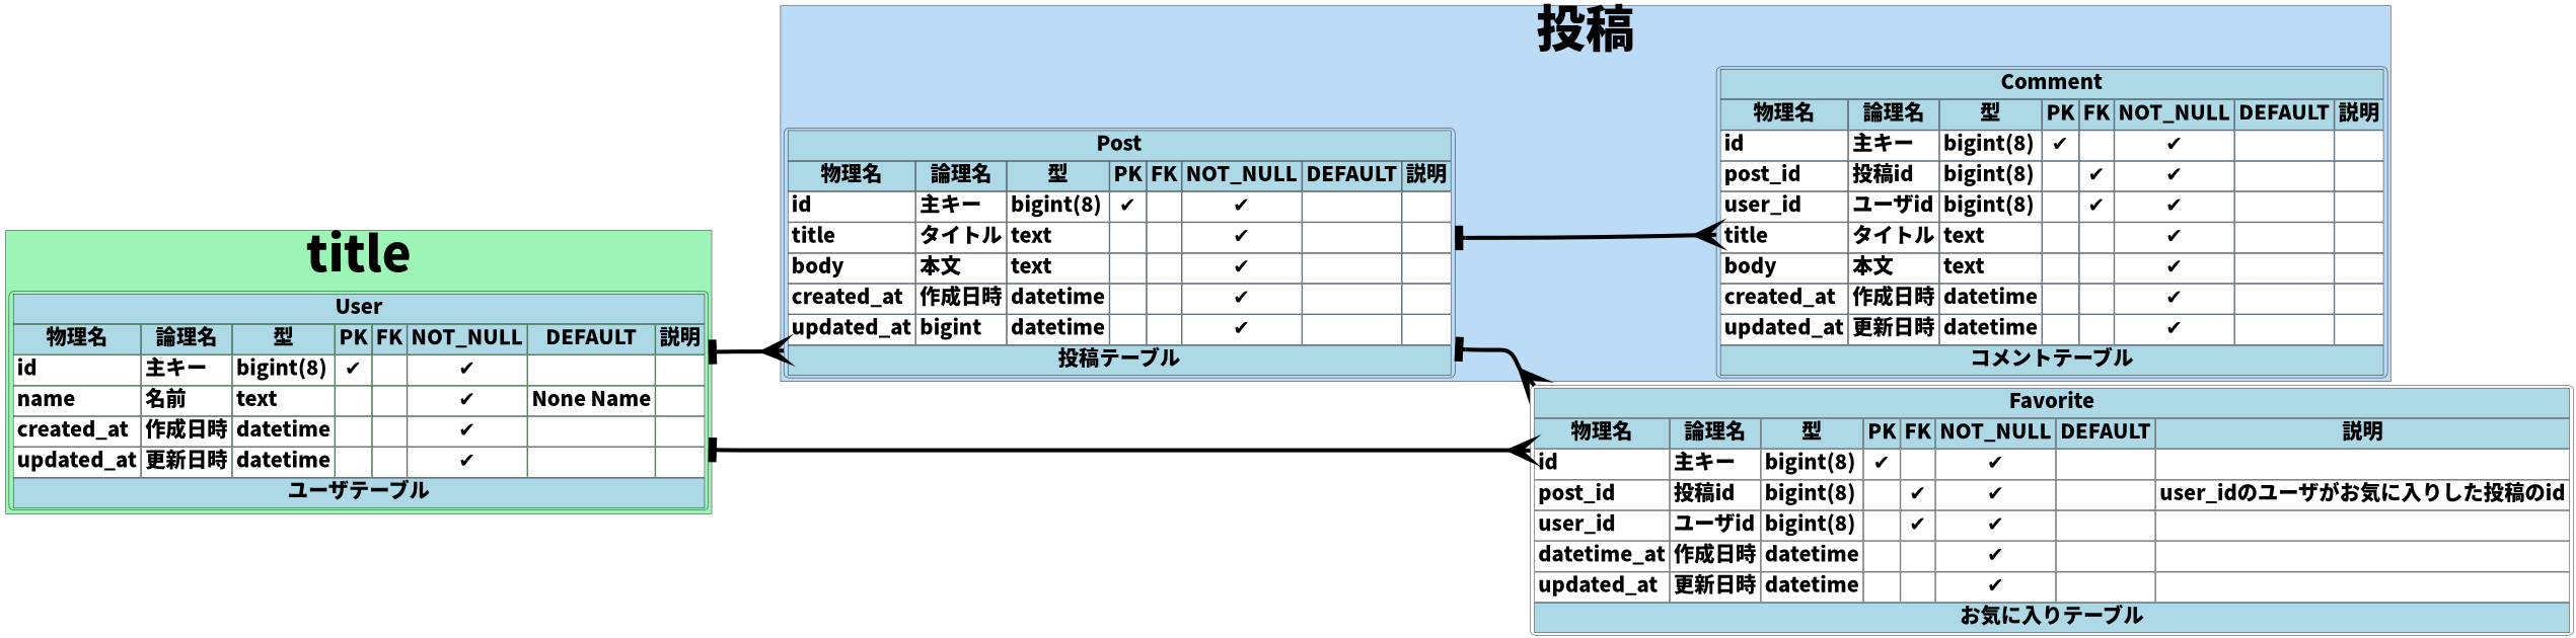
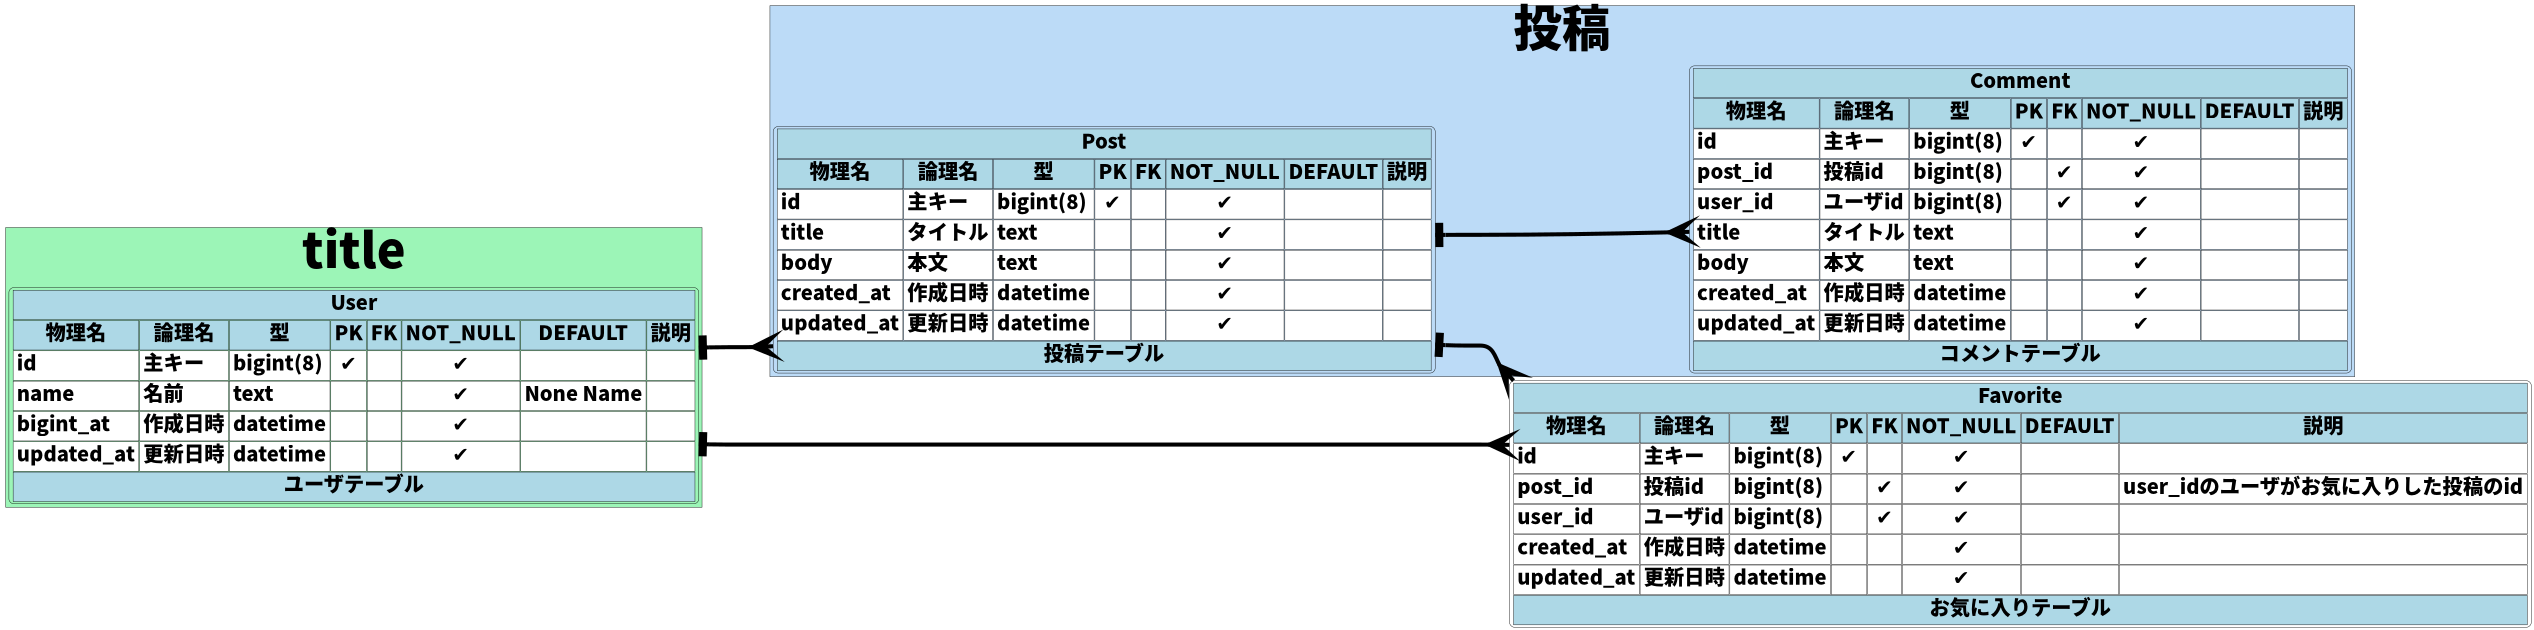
  digraph {
    rankdir=LR
    node [fontname="Noto Sans CJK JP Black" fontsize=50 shape=Mrecord]
    edge [arrowhead=crow arrowsize=5 arrowtail=tee dir=both minlen=5 penwidth=10]
-   n1 [label=<<table border='0' cellborder='1' cellpadding='8'><tr><td bgcolor='lightblue' colspan='8'>User</td></tr><tr><td bgcolor='lightblue'>物理名</td><td bgcolor='lightblue'>論理名</td><td bgcolor='lightblue'>型</td><td bgcolor='lightblue'>PK</td><td bgcolor='lightblue'>FK</td><td bgcolor='lightblue'>NOT_NULL</td><td bgcolor='lightblue'>DEFAULT</td><td bgcolor='lightblue'>説明</td></tr><tr><td bgcolor='white' align='left'>id</td><td bgcolor='white' align='left'>主キー</td><td bgcolor='white' align='left'>bigint(8)</td><td bgcolor='white' align='center'>✔︎</td><td bgcolor='white' align='center'></td><td bgcolor='white' align='center'>✔︎</td><td bgcolor='white' align='left'></td><td bgcolor='white' align='left'></td></tr><tr><td bgcolor='white' align='left'>name</td><td bgcolor='white' align='left'>名前</td><td bgcolor='white' align='left'>text</td><td bgcolor='white' align='center'></td><td bgcolor='white' align='center'></td><td bgcolor='white' align='center'>✔︎</td><td bgcolor='white' align='left'>None Name</td><td bgcolor='white' align='left'></td></tr><tr><td bgcolor='white' align='left'>created_at</td><td bgcolor='white' align='left'>作成日時</td><td bgcolor='white' align='left'>datetime</td><td bgcolor='white' align='center'></td><td bgcolor='white' align='center'></td><td bgcolor='white' align='center'>✔︎</td><td bgcolor='white' align='left'></td><td bgcolor='white' align='left'></td></tr><tr><td bgcolor='white' align='left'>updated_at</td><td bgcolor='white' align='left'>更新日時</td><td bgcolor='white' align='left'>datetime</td><td bgcolor='white' align='center'></td><td bgcolor='white' align='center'></td><td bgcolor='white' align='center'>✔︎</td><td bgcolor='white' align='left'></td><td bgcolor='white' align='left'></td></tr><tr><td bgcolor='lightblue' colspan='8'>ユーザテーブル</td></tr></table>>]
-   n2 [label=<<table border='0' cellborder='1' cellpadding='8'><tr><td bgcolor='lightblue' colspan='8'>Post</td></tr><tr><td bgcolor='lightblue'>物理名</td><td bgcolor='lightblue'>論理名</td><td bgcolor='lightblue'>型</td><td bgcolor='lightblue'>PK</td><td bgcolor='lightblue'>FK</td><td bgcolor='lightblue'>NOT_NULL</td><td bgcolor='lightblue'>DEFAULT</td><td bgcolor='lightblue'>説明</td></tr><tr><td bgcolor='white' align='left'>id</td><td bgcolor='white' align='left'>主キー</td><td bgcolor='white' align='left'>bigint(8)</td><td bgcolor='white' align='center'>✔︎</td><td bgcolor='white' align='center'></td><td bgcolor='white' align='center'>✔︎</td><td bgcolor='white' align='left'></td><td bgcolor='white' align='left'></td></tr><tr><td bgcolor='white' align='left'>title</td><td bgcolor='white' align='left'>タイトル</td><td bgcolor='white' align='left'>text</td><td bgcolor='white' align='center'></td><td bgcolor='white' align='center'></td><td bgcolor='white' align='center'>✔︎</td><td bgcolor='white' align='left'></td><td bgcolor='white' align='left'></td></tr><tr><td bgcolor='white' align='left'>body</td><td bgcolor='white' align='left'>本文</td><td bgcolor='white' align='left'>text</td><td bgcolor='white' align='center'></td><td bgcolor='white' align='center'></td><td bgcolor='white' align='center'>✔︎</td><td bgcolor='white' align='left'></td><td bgcolor='white' align='left'></td></tr><tr><td bgcolor='white' align='left'>created_at</td><td bgcolor='white' align='left'>作成日時</td><td bgcolor='white' align='left'>datetime</td><td bgcolor='white' align='center'></td><td bgcolor='white' align='center'></td><td bgcolor='white' align='center'>✔︎</td><td bgcolor='white' align='left'></td><td bgcolor='white' align='left'></td></tr><tr><td bgcolor='white' align='left'>updated_at</td><td bgcolor='white' align='left'>bigint</td><td bgcolor='white' align='left'>datetime</td><td bgcolor='white' align='center'></td><td bgcolor='white' align='center'></td><td bgcolor='white' align='center'>✔︎</td><td bgcolor='white' align='left'></td><td bgcolor='white' align='left'></td></tr><tr><td bgcolor='lightblue' colspan='8'>投稿テーブル</td></tr></table>>]
+   n1 [label=<<table border='0' cellborder='1' cellpadding='8'><tr><td bgcolor='lightblue' colspan='8'>User</td></tr><tr><td bgcolor='lightblue'>物理名</td><td bgcolor='lightblue'>論理名</td><td bgcolor='lightblue'>型</td><td bgcolor='lightblue'>PK</td><td bgcolor='lightblue'>FK</td><td bgcolor='lightblue'>NOT_NULL</td><td bgcolor='lightblue'>DEFAULT</td><td bgcolor='lightblue'>説明</td></tr><tr><td bgcolor='white' align='left'>id</td><td bgcolor='white' align='left'>主キー</td><td bgcolor='white' align='left'>bigint(8)</td><td bgcolor='white' align='center'>✔︎</td><td bgcolor='white' align='center'></td><td bgcolor='white' align='center'>✔︎</td><td bgcolor='white' align='left'></td><td bgcolor='white' align='left'></td></tr><tr><td bgcolor='white' align='left'>name</td><td bgcolor='white' align='left'>名前</td><td bgcolor='white' align='left'>text</td><td bgcolor='white' align='center'></td><td bgcolor='white' align='center'></td><td bgcolor='white' align='center'>✔︎</td><td bgcolor='white' align='left'>None Name</td><td bgcolor='white' align='left'></td></tr><tr><td bgcolor='white' align='left'>bigint_at</td><td bgcolor='white' align='left'>作成日時</td><td bgcolor='white' align='left'>datetime</td><td bgcolor='white' align='center'></td><td bgcolor='white' align='center'></td><td bgcolor='white' align='center'>✔︎</td><td bgcolor='white' align='left'></td><td bgcolor='white' align='left'></td></tr><tr><td bgcolor='white' align='left'>updated_at</td><td bgcolor='white' align='left'>更新日時</td><td bgcolor='white' align='left'>datetime</td><td bgcolor='white' align='center'></td><td bgcolor='white' align='center'></td><td bgcolor='white' align='center'>✔︎</td><td bgcolor='white' align='left'></td><td bgcolor='white' align='left'></td></tr><tr><td bgcolor='lightblue' colspan='8'>ユーザテーブル</td></tr></table>>]
+   n2 [label=<<table border='0' cellborder='1' cellpadding='8'><tr><td bgcolor='lightblue' colspan='8'>Post</td></tr><tr><td bgcolor='lightblue'>物理名</td><td bgcolor='lightblue'>論理名</td><td bgcolor='lightblue'>型</td><td bgcolor='lightblue'>PK</td><td bgcolor='lightblue'>FK</td><td bgcolor='lightblue'>NOT_NULL</td><td bgcolor='lightblue'>DEFAULT</td><td bgcolor='lightblue'>説明</td></tr><tr><td bgcolor='white' align='left'>id</td><td bgcolor='white' align='left'>主キー</td><td bgcolor='white' align='left'>bigint(8)</td><td bgcolor='white' align='center'>✔︎</td><td bgcolor='white' align='center'></td><td bgcolor='white' align='center'>✔︎</td><td bgcolor='white' align='left'></td><td bgcolor='white' align='left'></td></tr><tr><td bgcolor='white' align='left'>title</td><td bgcolor='white' align='left'>タイトル</td><td bgcolor='white' align='left'>text</td><td bgcolor='white' align='center'></td><td bgcolor='white' align='center'></td><td bgcolor='white' align='center'>✔︎</td><td bgcolor='white' align='left'></td><td bgcolor='white' align='left'></td></tr><tr><td bgcolor='white' align='left'>body</td><td bgcolor='white' align='left'>本文</td><td bgcolor='white' align='left'>text</td><td bgcolor='white' align='center'></td><td bgcolor='white' align='center'></td><td bgcolor='white' align='center'>✔︎</td><td bgcolor='white' align='left'></td><td bgcolor='white' align='left'></td></tr><tr><td bgcolor='white' align='left'>created_at</td><td bgcolor='white' align='left'>作成日時</td><td bgcolor='white' align='left'>datetime</td><td bgcolor='white' align='center'></td><td bgcolor='white' align='center'></td><td bgcolor='white' align='center'>✔︎</td><td bgcolor='white' align='left'></td><td bgcolor='white' align='left'></td></tr><tr><td bgcolor='white' align='left'>updated_at</td><td bgcolor='white' align='left'>更新日時</td><td bgcolor='white' align='left'>datetime</td><td bgcolor='white' align='center'></td><td bgcolor='white' align='center'></td><td bgcolor='white' align='center'>✔︎</td><td bgcolor='white' align='left'></td><td bgcolor='white' align='left'></td></tr><tr><td bgcolor='lightblue' colspan='8'>投稿テーブル</td></tr></table>>]
    n3 [label=<<table border='0' cellborder='1' cellpadding='8'><tr><td bgcolor='lightblue' colspan='8'>Comment</td></tr><tr><td bgcolor='lightblue'>物理名</td><td bgcolor='lightblue'>論理名</td><td bgcolor='lightblue'>型</td><td bgcolor='lightblue'>PK</td><td bgcolor='lightblue'>FK</td><td bgcolor='lightblue'>NOT_NULL</td><td bgcolor='lightblue'>DEFAULT</td><td bgcolor='lightblue'>説明</td></tr><tr><td bgcolor='white' align='left'>id</td><td bgcolor='white' align='left'>主キー</td><td bgcolor='white' align='left'>bigint(8)</td><td bgcolor='white' align='center'>✔︎</td><td bgcolor='white' align='center'></td><td bgcolor='white' align='center'>✔︎</td><td bgcolor='white' align='left'></td><td bgcolor='white' align='left'></td></tr><tr><td bgcolor='white' align='left'>post_id</td><td bgcolor='white' align='left'>投稿id</td><td bgcolor='white' align='left'>bigint(8)</td><td bgcolor='white' align='center'></td><td bgcolor='white' align='center'>✔︎</td><td bgcolor='white' align='center'>✔︎</td><td bgcolor='white' align='left'></td><td bgcolor='white' align='left'></td></tr><tr><td bgcolor='white' align='left'>user_id</td><td bgcolor='white' align='left'>ユーザid</td><td bgcolor='white' align='left'>bigint(8)</td><td bgcolor='white' align='center'></td><td bgcolor='white' align='center'>✔︎</td><td bgcolor='white' align='center'>✔︎</td><td bgcolor='white' align='left'></td><td bgcolor='white' align='left'></td></tr><tr><td bgcolor='white' align='left'>title</td><td bgcolor='white' align='left'>タイトル</td><td bgcolor='white' align='left'>text</td><td bgcolor='white' align='center'></td><td bgcolor='white' align='center'></td><td bgcolor='white' align='center'>✔︎</td><td bgcolor='white' align='left'></td><td bgcolor='white' align='left'></td></tr><tr><td bgcolor='white' align='left'>body</td><td bgcolor='white' align='left'>本文</td><td bgcolor='white' align='left'>text</td><td bgcolor='white' align='center'></td><td bgcolor='white' align='center'></td><td bgcolor='white' align='center'>✔︎</td><td bgcolor='white' align='left'></td><td bgcolor='white' align='left'></td></tr><tr><td bgcolor='white' align='left'>created_at</td><td bgcolor='white' align='left'>作成日時</td><td bgcolor='white' align='left'>datetime</td><td bgcolor='white' align='center'></td><td bgcolor='white' align='center'></td><td bgcolor='white' align='center'>✔︎</td><td bgcolor='white' align='left'></td><td bgcolor='white' align='left'></td></tr><tr><td bgcolor='white' align='left'>updated_at</td><td bgcolor='white' align='left'>更新日時</td><td bgcolor='white' align='left'>datetime</td><td bgcolor='white' align='center'></td><td bgcolor='white' align='center'></td><td bgcolor='white' align='center'>✔︎</td><td bgcolor='white' align='left'></td><td bgcolor='white' align='left'></td></tr><tr><td bgcolor='lightblue' colspan='8'>コメントテーブル</td></tr></table>>]
-   n4 [label=<<table border='0' cellborder='1' cellpadding='8'><tr><td bgcolor='lightblue' colspan='8'>Favorite</td></tr><tr><td bgcolor='lightblue'>物理名</td><td bgcolor='lightblue'>論理名</td><td bgcolor='lightblue'>型</td><td bgcolor='lightblue'>PK</td><td bgcolor='lightblue'>FK</td><td bgcolor='lightblue'>NOT_NULL</td><td bgcolor='lightblue'>DEFAULT</td><td bgcolor='lightblue'>説明</td></tr><tr><td bgcolor='white' align='left'>id</td><td bgcolor='white' align='left'>主キー</td><td bgcolor='white' align='left'>bigint(8)</td><td bgcolor='white' align='center'>✔︎</td><td bgcolor='white' align='center'></td><td bgcolor='white' align='center'>✔︎</td><td bgcolor='white' align='left'></td><td bgcolor='white' align='left'></td></tr><tr><td bgcolor='white' align='left'>post_id</td><td bgcolor='white' align='left'>投稿id</td><td bgcolor='white' align='left'>bigint(8)</td><td bgcolor='white' align='center'></td><td bgcolor='white' align='center'>✔︎</td><td bgcolor='white' align='center'>✔︎</td><td bgcolor='white' align='left'></td><td bgcolor='white' align='left'>user_idのユーザがお気に入りした投稿のid</td></tr><tr><td bgcolor='white' align='left'>user_id</td><td bgcolor='white' align='left'>ユーザid</td><td bgcolor='white' align='left'>bigint(8)</td><td bgcolor='white' align='center'></td><td bgcolor='white' align='center'>✔︎</td><td bgcolor='white' align='center'>✔︎</td><td bgcolor='white' align='left'></td><td bgcolor='white' align='left'></td></tr><tr><td bgcolor='white' align='left'>datetime_at</td><td bgcolor='white' align='left'>作成日時</td><td bgcolor='white' align='left'>datetime</td><td bgcolor='white' align='center'></td><td bgcolor='white' align='center'></td><td bgcolor='white' align='center'>✔︎</td><td bgcolor='white' align='left'></td><td bgcolor='white' align='left'></td></tr><tr><td bgcolor='white' align='left'>updated_at</td><td bgcolor='white' align='left'>更新日時</td><td bgcolor='white' align='left'>datetime</td><td bgcolor='white' align='center'></td><td bgcolor='white' align='center'></td><td bgcolor='white' align='center'>✔︎</td><td bgcolor='white' align='left'></td><td bgcolor='white' align='left'></td></tr><tr><td bgcolor='lightblue' colspan='8'>お気に入りテーブル</td></tr></table>>]
+   n4 [label=<<table border='0' cellborder='1' cellpadding='8'><tr><td bgcolor='lightblue' colspan='8'>Favorite</td></tr><tr><td bgcolor='lightblue'>物理名</td><td bgcolor='lightblue'>論理名</td><td bgcolor='lightblue'>型</td><td bgcolor='lightblue'>PK</td><td bgcolor='lightblue'>FK</td><td bgcolor='lightblue'>NOT_NULL</td><td bgcolor='lightblue'>DEFAULT</td><td bgcolor='lightblue'>説明</td></tr><tr><td bgcolor='white' align='left'>id</td><td bgcolor='white' align='left'>主キー</td><td bgcolor='white' align='left'>bigint(8)</td><td bgcolor='white' align='center'>✔︎</td><td bgcolor='white' align='center'></td><td bgcolor='white' align='center'>✔︎</td><td bgcolor='white' align='left'></td><td bgcolor='white' align='left'></td></tr><tr><td bgcolor='white' align='left'>post_id</td><td bgcolor='white' align='left'>投稿id</td><td bgcolor='white' align='left'>bigint(8)</td><td bgcolor='white' align='center'></td><td bgcolor='white' align='center'>✔︎</td><td bgcolor='white' align='center'>✔︎</td><td bgcolor='white' align='left'></td><td bgcolor='white' align='left'>user_idのユーザがお気に入りした投稿のid</td></tr><tr><td bgcolor='white' align='left'>user_id</td><td bgcolor='white' align='left'>ユーザid</td><td bgcolor='white' align='left'>bigint(8)</td><td bgcolor='white' align='center'></td><td bgcolor='white' align='center'>✔︎</td><td bgcolor='white' align='center'>✔︎</td><td bgcolor='white' align='left'></td><td bgcolor='white' align='left'></td></tr><tr><td bgcolor='white' align='left'>created_at</td><td bgcolor='white' align='left'>作成日時</td><td bgcolor='white' align='left'>datetime</td><td bgcolor='white' align='center'></td><td bgcolor='white' align='center'></td><td bgcolor='white' align='center'>✔︎</td><td bgcolor='white' align='left'></td><td bgcolor='white' align='left'></td></tr><tr><td bgcolor='white' align='left'>updated_at</td><td bgcolor='white' align='left'>更新日時</td><td bgcolor='white' align='left'>datetime</td><td bgcolor='white' align='center'></td><td bgcolor='white' align='center'></td><td bgcolor='white' align='center'>✔︎</td><td bgcolor='white' align='left'></td><td bgcolor='white' align='left'></td></tr><tr><td bgcolor='lightblue' colspan='8'>お気に入りテーブル</td></tr></table>>]
    subgraph cluster_1 {
      bgcolor="#9cf5b7"
      fontname="Noto Sans CJK JP Black"
      fontsize=120
      label=title
      shape=Mrecord
      n1
    }
    subgraph cluster_2 {
      bgcolor="#bcdbf7"
      fontname="Noto Sans CJK JP Black"
      fontsize=120
      label="投稿"
      shape=Mrecord
      n2
      n3
    }
    n1 -> n2
    n1 -> n4
    n2 -> n3
    n2 -> n4
  }
